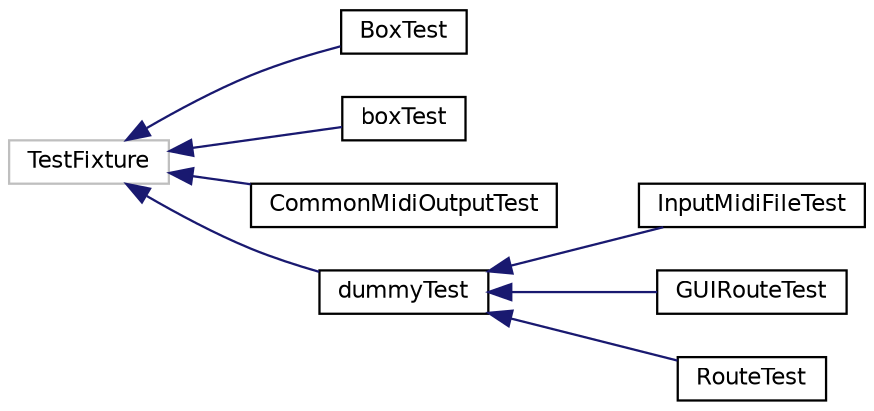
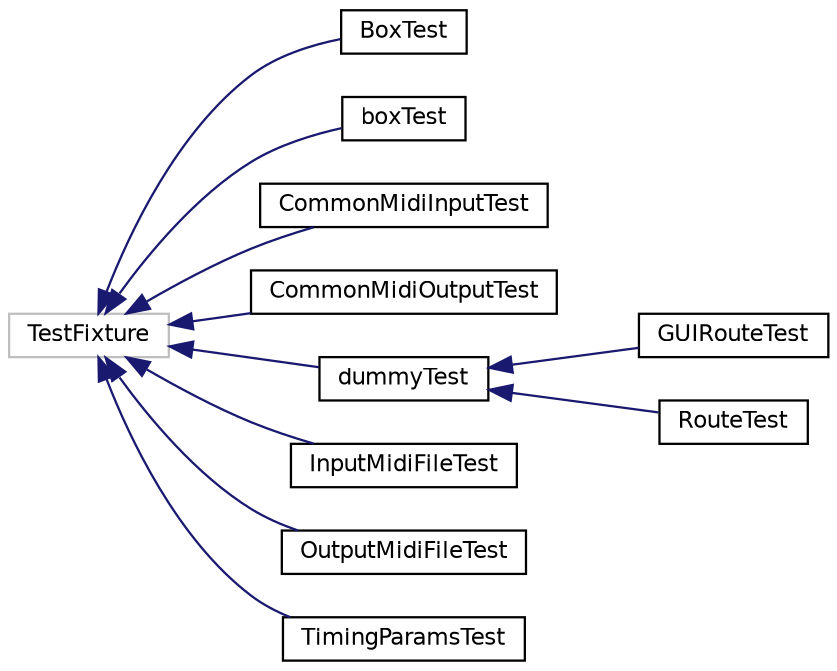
  digraph {
    fontname="DejaVu Sans"
    rankdir=LR
    node [color=black fillcolor=white fontname="DejaVu Sans" fontsize=10 shape=record style=filled]
    edge [color=midnightblue dir=back fontname="DejaVu Sans" fontsize=10 labelfontname=Sans labelfontsize=10 style=solid]
    n1 [color=grey75 height=0.2 label=TestFixture width=0.4]
    n2 [height=0.2 label=BoxTest width=0.4]
    n3 [height=0.2 label=boxTest width=0.4]
+   n4 [height=0.2 label=CommonMidiInputTest width=0.4]
    n5 [height=0.2 label=CommonMidiOutputTest width=0.4]
    n6 [height=0.2 label=dummyTest width=0.4]
    n7 [height=0.2 label=InputMidiFileTest width=0.4]
+   n8 [height=0.2 label=OutputMidiFileTest width=0.4]
+   n9 [height=0.2 label=TimingParamsTest width=0.4]
    n10 [height=0.2 label=GUIRouteTest width=0.4]
    n11 [height=0.2 label=RouteTest width=0.4]
    n1 -> n2
    n1 -> n3
+   n1 -> n4
    n1 -> n5
    n1 -> n6
-   n6 -> n7
+   n1 -> n7
+   n1 -> n8
+   n1 -> n9
    n6 -> n10
    n6 -> n11
  }
